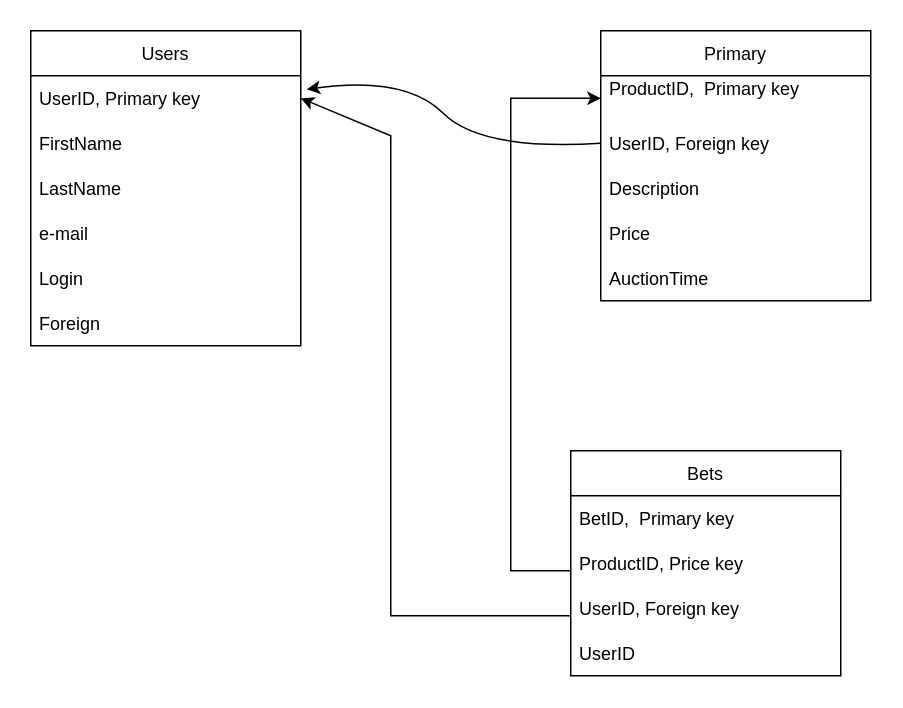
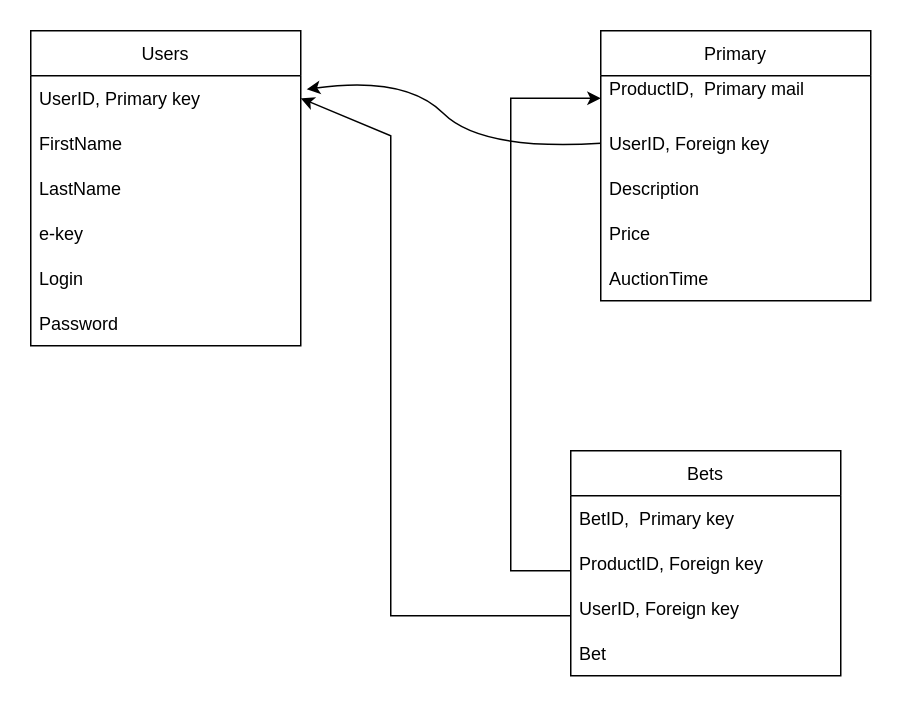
  <mxCell id="0" />
  <mxCell id="1" parent="0" />
  <mxCell id="2" value="Users" style="swimlane;fontStyle=0;childLayout=stackLayout;horizontal=1;startSize=30;horizontalStack=0;resizeParent=1;resizeParentMax=0;resizeLast=0;collapsible=1;marginBottom=0;" parent="1" vertex="1"><mxGeometry x="20" y="20" width="180" height="210" as="geometry"><mxRectangle x="120" y="40" width="60" height="30" as="alternateBounds" /></mxGeometry></mxCell>
  <mxCell id="3" value="UserID, Primary key" style="text;strokeColor=none;fillColor=none;align=left;verticalAlign=middle;spacingLeft=4;spacingRight=4;overflow=hidden;points=[[0,0.5],[1,0.5]];portConstraint=eastwest;rotatable=0;" parent="2" vertex="1"><mxGeometry y="30" width="180" height="30" as="geometry" /></mxCell>
  <mxCell id="4" value="FirstName" style="text;strokeColor=none;fillColor=none;align=left;verticalAlign=middle;spacingLeft=4;spacingRight=4;overflow=hidden;points=[[0,0.5],[1,0.5]];portConstraint=eastwest;rotatable=0;" parent="2" vertex="1"><mxGeometry y="60" width="180" height="30" as="geometry" /></mxCell>
  <mxCell id="5" value="LastName" style="text;strokeColor=none;fillColor=none;align=left;verticalAlign=middle;spacingLeft=4;spacingRight=4;overflow=hidden;points=[[0,0.5],[1,0.5]];portConstraint=eastwest;rotatable=0;" parent="2" vertex="1"><mxGeometry y="90" width="180" height="30" as="geometry" /></mxCell>
- <mxCell id="6" value="e-mail" style="text;strokeColor=none;fillColor=none;align=left;verticalAlign=middle;spacingLeft=4;spacingRight=4;overflow=hidden;points=[[0,0.5],[1,0.5]];portConstraint=eastwest;rotatable=0;" parent="2" vertex="1"><mxGeometry y="120" width="180" height="30" as="geometry" /></mxCell>
+ <mxCell id="6" value="e-key" style="text;strokeColor=none;fillColor=none;align=left;verticalAlign=middle;spacingLeft=4;spacingRight=4;overflow=hidden;points=[[0,0.5],[1,0.5]];portConstraint=eastwest;rotatable=0;" parent="2" vertex="1"><mxGeometry y="120" width="180" height="30" as="geometry" /></mxCell>
  <mxCell id="7" value="Login" style="text;strokeColor=none;fillColor=none;align=left;verticalAlign=middle;spacingLeft=4;spacingRight=4;overflow=hidden;points=[[0,0.5],[1,0.5]];portConstraint=eastwest;rotatable=0;" parent="2" vertex="1"><mxGeometry y="150" width="180" height="30" as="geometry" /></mxCell>
- <mxCell id="8" value="Foreign" style="text;strokeColor=none;fillColor=none;align=left;verticalAlign=middle;spacingLeft=4;spacingRight=4;overflow=hidden;points=[[0,0.5],[1,0.5]];portConstraint=eastwest;rotatable=0;" parent="2" vertex="1"><mxGeometry y="180" width="180" height="30" as="geometry" /></mxCell>
+ <mxCell id="8" value="Password" style="text;strokeColor=none;fillColor=none;align=left;verticalAlign=middle;spacingLeft=4;spacingRight=4;overflow=hidden;points=[[0,0.5],[1,0.5]];portConstraint=eastwest;rotatable=0;" parent="2" vertex="1"><mxGeometry y="180" width="180" height="30" as="geometry" /></mxCell>
  <mxCell id="9" value="Primary" style="swimlane;fontStyle=0;childLayout=stackLayout;horizontal=1;startSize=30;horizontalStack=0;resizeParent=1;resizeParentMax=0;resizeLast=0;collapsible=1;marginBottom=0;" parent="1" vertex="1"><mxGeometry x="400" y="20" width="180" height="180" as="geometry" /></mxCell>
- <mxCell id="10" value="ProductID,  Primary key&#10;  " style="text;strokeColor=none;fillColor=none;align=left;verticalAlign=middle;spacingLeft=4;spacingRight=4;overflow=hidden;points=[[0,0.5],[1,0.5]];portConstraint=eastwest;rotatable=0;" parent="9" vertex="1"><mxGeometry y="30" width="180" height="30" as="geometry" /></mxCell>
+ <mxCell id="10" value="ProductID,  Primary mail&#10;  " style="text;strokeColor=none;fillColor=none;align=left;verticalAlign=middle;spacingLeft=4;spacingRight=4;overflow=hidden;points=[[0,0.5],[1,0.5]];portConstraint=eastwest;rotatable=0;" parent="9" vertex="1"><mxGeometry y="30" width="180" height="30" as="geometry" /></mxCell>
  <mxCell id="11" value="UserID, Foreign key" style="text;strokeColor=none;fillColor=none;align=left;verticalAlign=middle;spacingLeft=4;spacingRight=4;overflow=hidden;points=[[0,0.5],[1,0.5]];portConstraint=eastwest;rotatable=0;" parent="9" vertex="1"><mxGeometry y="60" width="180" height="30" as="geometry" /></mxCell>
  <mxCell id="12" value="Description" style="text;strokeColor=none;fillColor=none;align=left;verticalAlign=middle;spacingLeft=4;spacingRight=4;overflow=hidden;points=[[0,0.5],[1,0.5]];portConstraint=eastwest;rotatable=0;" parent="9" vertex="1"><mxGeometry y="90" width="180" height="30" as="geometry" /></mxCell>
  <mxCell id="13" value="Price" style="text;strokeColor=none;fillColor=none;align=left;verticalAlign=middle;spacingLeft=4;spacingRight=4;overflow=hidden;points=[[0,0.5],[1,0.5]];portConstraint=eastwest;rotatable=0;" parent="9" vertex="1"><mxGeometry y="120" width="180" height="30" as="geometry" /></mxCell>
  <mxCell id="14" value="AuctionTime" style="text;strokeColor=none;fillColor=none;align=left;verticalAlign=middle;spacingLeft=4;spacingRight=4;overflow=hidden;points=[[0,0.5],[1,0.5]];portConstraint=eastwest;rotatable=0;" parent="9" vertex="1"><mxGeometry y="150" width="180" height="30" as="geometry" /></mxCell>
  <mxCell id="15" value="Bets" style="swimlane;fontStyle=0;childLayout=stackLayout;horizontal=1;startSize=30;horizontalStack=0;resizeParent=1;resizeParentMax=0;resizeLast=0;collapsible=1;marginBottom=0;" parent="1" vertex="1"><mxGeometry x="380" y="300" width="180" height="150" as="geometry" /></mxCell>
  <mxCell id="16" value="BetID,  Primary key" style="text;strokeColor=none;fillColor=none;align=left;verticalAlign=middle;spacingLeft=4;spacingRight=4;overflow=hidden;points=[[0,0.5],[1,0.5]];portConstraint=eastwest;rotatable=0;" parent="15" vertex="1"><mxGeometry y="30" width="180" height="30" as="geometry" /></mxCell>
- <mxCell id="17" value="ProductID, Price key " style="text;strokeColor=none;fillColor=none;align=left;verticalAlign=middle;spacingLeft=4;spacingRight=4;overflow=hidden;points=[[0,0.5],[1,0.5]];portConstraint=eastwest;rotatable=0;" parent="15" vertex="1"><mxGeometry y="60" width="180" height="30" as="geometry" /></mxCell>
+ <mxCell id="17" value="ProductID, Foreign key " style="text;strokeColor=none;fillColor=none;align=left;verticalAlign=middle;spacingLeft=4;spacingRight=4;overflow=hidden;points=[[0,0.5],[1,0.5]];portConstraint=eastwest;rotatable=0;" parent="15" vertex="1"><mxGeometry y="60" width="180" height="30" as="geometry" /></mxCell>
  <mxCell id="18" value="UserID, Foreign key" style="text;strokeColor=none;fillColor=none;align=left;verticalAlign=middle;spacingLeft=4;spacingRight=4;overflow=hidden;points=[[0,0.5],[1,0.5]];portConstraint=eastwest;rotatable=0;" parent="15" vertex="1"><mxGeometry y="90" width="180" height="30" as="geometry" /></mxCell>
- <mxCell id="19" value="UserID" style="text;strokeColor=none;fillColor=none;align=left;verticalAlign=middle;spacingLeft=4;spacingRight=4;overflow=hidden;points=[[0,0.5],[1,0.5]];portConstraint=eastwest;rotatable=0;" parent="15" vertex="1"><mxGeometry y="120" width="180" height="30" as="geometry" /></mxCell>
+ <mxCell id="19" value="Bet" style="text;strokeColor=none;fillColor=none;align=left;verticalAlign=middle;spacingLeft=4;spacingRight=4;overflow=hidden;points=[[0,0.5],[1,0.5]];portConstraint=eastwest;rotatable=0;" parent="15" vertex="1"><mxGeometry y="120" width="180" height="30" as="geometry" /></mxCell>
  <mxCell id="20" value="" style="curved=1;endArrow=classic;html=1;rounded=0;exitX=0;exitY=0.5;exitDx=0;exitDy=0;entryX=1.022;entryY=0.3;entryDx=0;entryDy=0;entryPerimeter=0;" parent="1" source="11" target="3" edge="1"><mxGeometry width="50" height="50" relative="1" as="geometry"><mxPoint x="270" y="100" as="sourcePoint" /><mxPoint x="320" y="50" as="targetPoint" /><Array as="points"><mxPoint x="320" y="100" /><mxPoint x="270" y="50" /></Array></mxGeometry></mxCell>
  <mxCell id="21" value="" style="endArrow=classic;html=1;rounded=0;entryX=0;entryY=0.5;entryDx=0;entryDy=0;" parent="1" target="10" edge="1"><mxGeometry width="50" height="50" relative="1" as="geometry"><mxPoint x="380" y="380" as="sourcePoint" /><mxPoint x="290" y="-10" as="targetPoint" /><Array as="points"><mxPoint x="340" y="380" /><mxPoint x="340" y="65" /></Array></mxGeometry></mxCell>
  <mxCell id="22" value="" style="endArrow=classic;html=1;rounded=0;entryX=1;entryY=0.5;entryDx=0;entryDy=0;" parent="1" target="3" edge="1"><mxGeometry width="50" height="50" relative="1" as="geometry"><mxPoint x="380" y="410" as="sourcePoint" /><mxPoint x="260" y="60" as="targetPoint" /><Array as="points"><mxPoint x="260" y="410" /><mxPoint x="260" y="90" /></Array></mxGeometry></mxCell>
